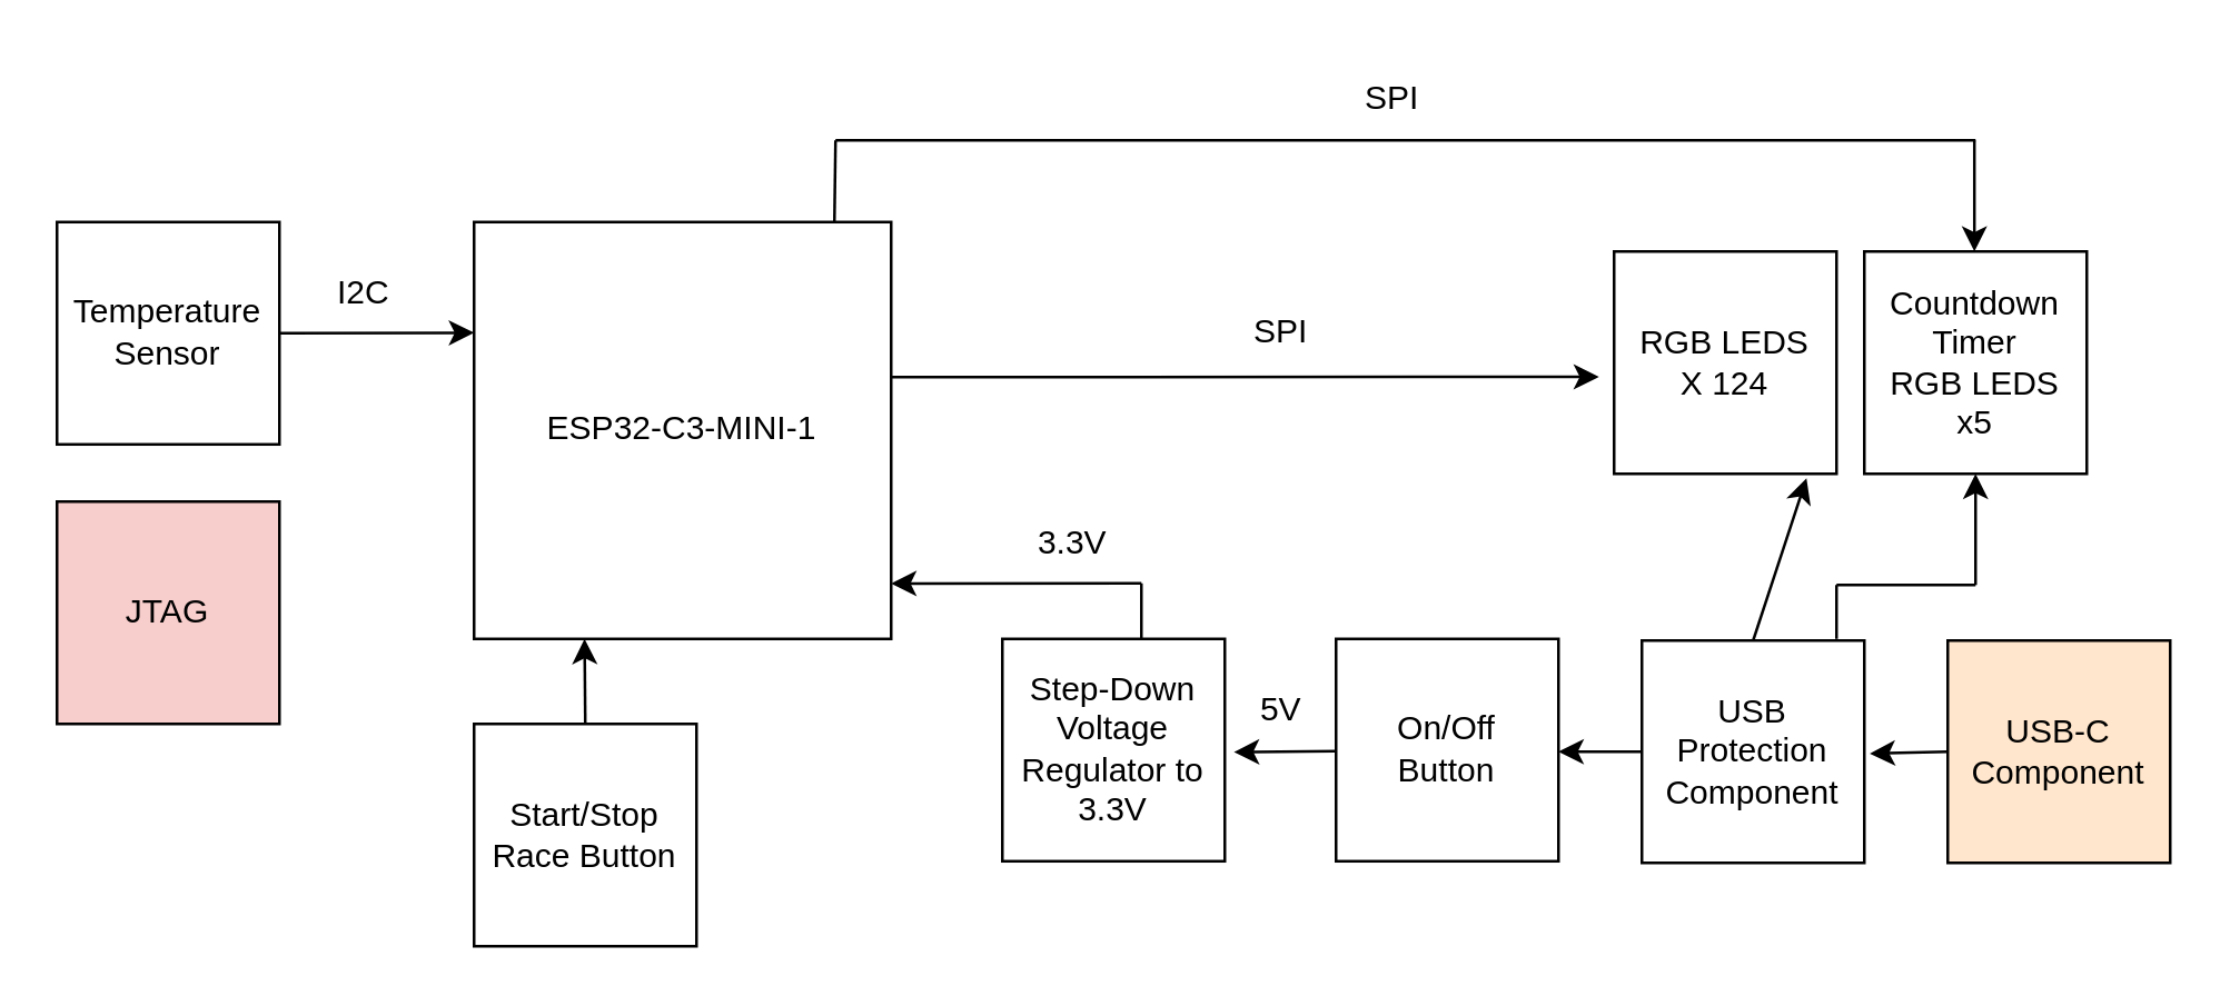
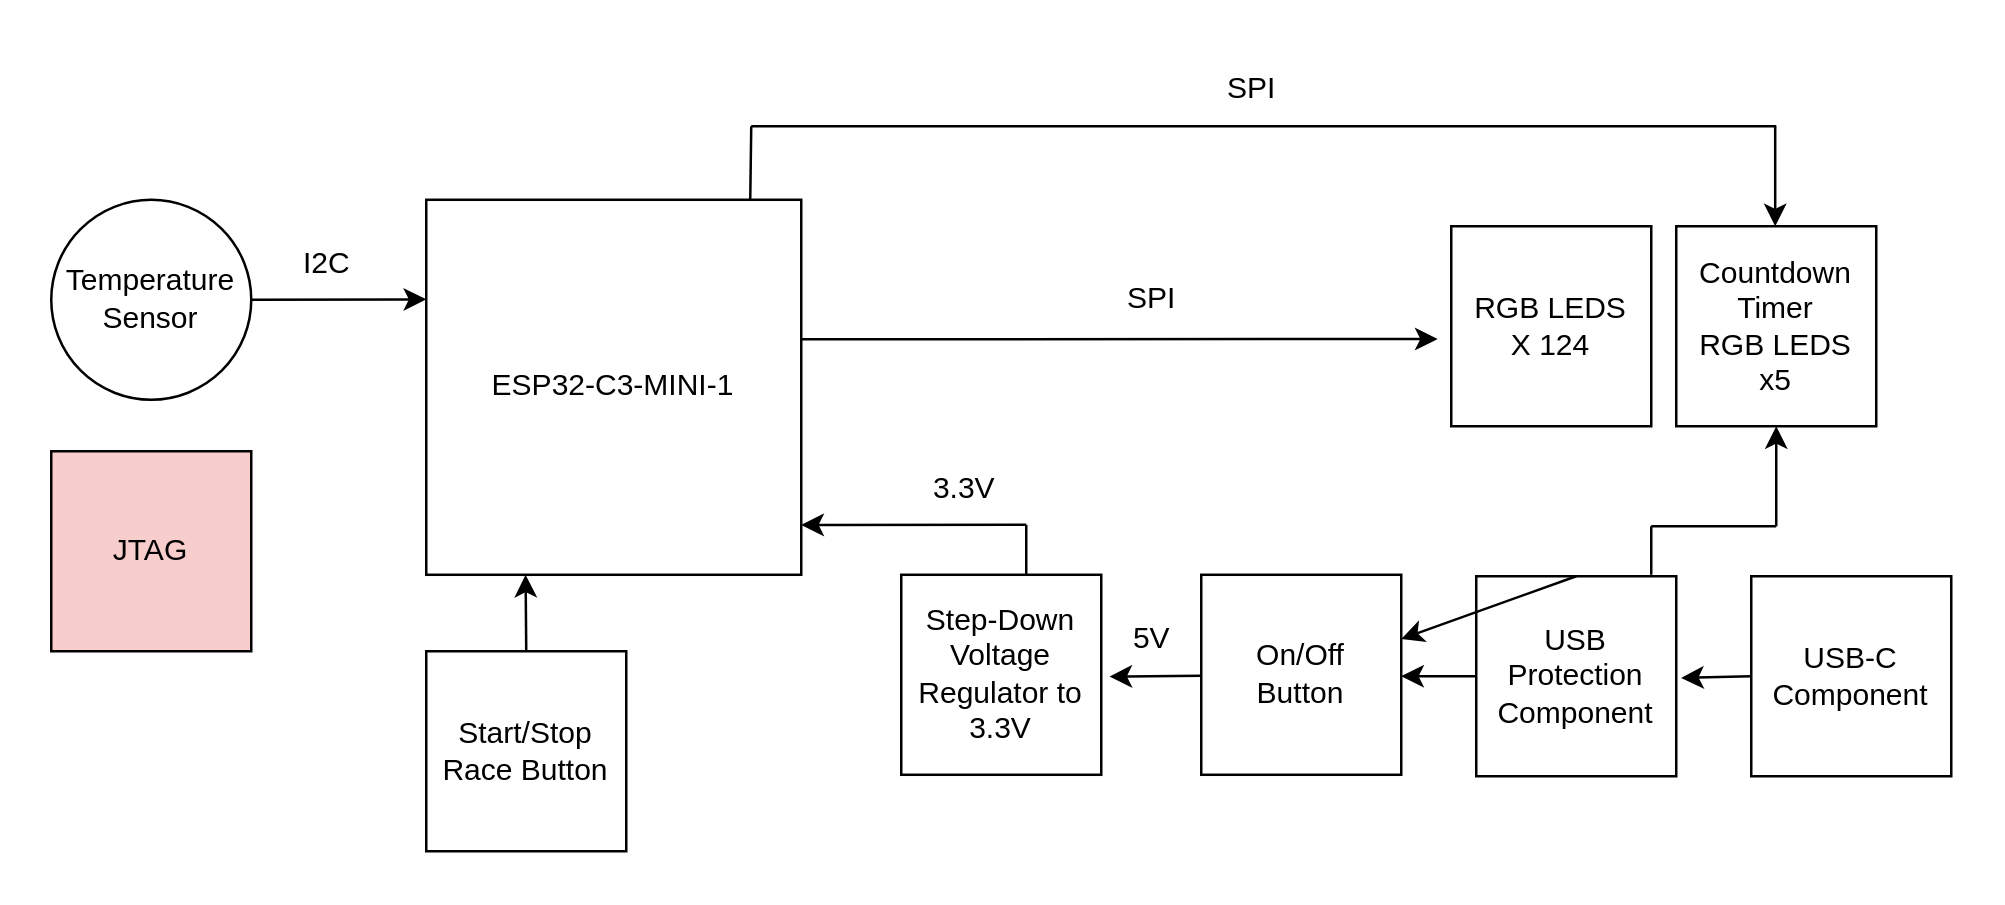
  <mxCell id="0" />
  <mxCell id="1" parent="0" />
  <mxCell id="2" value="ESP32-C3-MINI-1" style="whiteSpace=wrap;html=1;aspect=fixed;" parent="1" vertex="1"><mxGeometry x="170" y="79.41" width="150" height="150" as="geometry" /></mxCell>
- <mxCell id="3" value="USB-C&lt;div&gt;Component&lt;/div&gt;" style="whiteSpace=wrap;html=1;aspect=fixed;fillColor=#ffe6cc;" parent="1" vertex="1"><mxGeometry x="700" y="230" width="80" height="80" as="geometry" /></mxCell>
+ <mxCell id="3" value="USB-C&lt;div&gt;Component&lt;/div&gt;" style="whiteSpace=wrap;html=1;aspect=fixed;" parent="1" vertex="1"><mxGeometry x="700" y="230" width="80" height="80" as="geometry" /></mxCell>
  <mxCell id="4" value="" style="endArrow=classic;html=1;rounded=0;entryX=0.549;entryY=1.023;entryDx=0;entryDy=0;entryPerimeter=0;" parent="1" edge="1"><mxGeometry width="50" height="50" relative="1" as="geometry"><mxPoint x="700" y="270" as="sourcePoint" /><mxPoint x="671.96" y="270.69" as="targetPoint" /></mxGeometry></mxCell>
  <mxCell id="5" value="USB Protection&lt;div&gt;Component&lt;/div&gt;" style="whiteSpace=wrap;html=1;aspect=fixed;" parent="1" vertex="1"><mxGeometry x="590" y="230" width="80" height="80" as="geometry" /></mxCell>
  <mxCell id="6" value="RGB LEDS&lt;div&gt;X 124&lt;/div&gt;" style="whiteSpace=wrap;html=1;aspect=fixed;" parent="1" vertex="1"><mxGeometry x="580" y="90" width="80" height="80" as="geometry" /></mxCell>
- <mxCell id="7" value="" style="endArrow=classic;html=1;rounded=0;exitX=0.5;exitY=0;exitDx=0;exitDy=0;entryX=0.865;entryY=1.02;entryDx=0;entryDy=0;entryPerimeter=0;" parent="1" source="5" target="6" edge="1"><mxGeometry width="50" height="50" relative="1" as="geometry"><mxPoint x="599.5" y="220" as="sourcePoint" /><mxPoint x="599.5" y="170" as="targetPoint" /></mxGeometry></mxCell>
+ <mxCell id="7" value="" style="endArrow=classic;html=1;rounded=0;exitX=0.5;exitY=0;exitDx=0;exitDy=0;" parent="1" source="5" target="10" edge="1"><mxGeometry width="50" height="50" relative="1" as="geometry"><mxPoint x="599.5" y="220" as="sourcePoint" /><mxPoint x="599.5" y="170" as="targetPoint" /></mxGeometry></mxCell>
  <mxCell id="8" value="Step-Down Voltage Regulator to 3.3V" style="whiteSpace=wrap;html=1;aspect=fixed;" parent="1" vertex="1"><mxGeometry x="360" y="229.41" width="80" height="80" as="geometry" /></mxCell>
  <mxCell id="9" value="" style="endArrow=classic;html=1;rounded=0;entryX=1;entryY=0.867;entryDx=0;entryDy=0;entryPerimeter=0;" parent="1" target="2" edge="1"><mxGeometry width="50" height="50" relative="1" as="geometry"><mxPoint x="410" y="209.41" as="sourcePoint" /><mxPoint x="230" y="209.41" as="targetPoint" /></mxGeometry></mxCell>
  <mxCell id="10" value="On/Off&lt;div&gt;Button&lt;/div&gt;" style="whiteSpace=wrap;html=1;aspect=fixed;" parent="1" vertex="1"><mxGeometry x="480" y="229.41" width="80" height="80" as="geometry" /></mxCell>
  <mxCell id="11" value="Start/Stop&lt;div&gt;Race Button&lt;/div&gt;" style="whiteSpace=wrap;html=1;aspect=fixed;" parent="1" vertex="1"><mxGeometry x="170" y="260" width="80" height="80" as="geometry" /></mxCell>
  <mxCell id="12" value="Countdown&lt;div&gt;Timer&lt;/div&gt;&lt;div&gt;RGB LEDS&lt;/div&gt;&lt;div&gt;x5&lt;/div&gt;" style="whiteSpace=wrap;html=1;aspect=fixed;" parent="1" vertex="1"><mxGeometry x="670" y="90" width="80" height="80" as="geometry" /></mxCell>
  <mxCell id="13" value="" style="endArrow=none;html=1;rounded=0;" parent="1" edge="1"><mxGeometry width="50" height="50" relative="1" as="geometry"><mxPoint x="660" y="210" as="sourcePoint" /><mxPoint x="710" y="210" as="targetPoint" /><Array as="points"><mxPoint x="710" y="210" /></Array></mxGeometry></mxCell>
  <mxCell id="14" value="" style="endArrow=classic;html=1;rounded=0;entryX=0.5;entryY=1;entryDx=0;entryDy=0;" parent="1" target="12" edge="1"><mxGeometry width="50" height="50" relative="1" as="geometry"><mxPoint x="710" y="210" as="sourcePoint" /><mxPoint x="710" y="180" as="targetPoint" /></mxGeometry></mxCell>
  <mxCell id="15" value="" style="endArrow=none;html=1;rounded=0;" parent="1" edge="1"><mxGeometry width="50" height="50" relative="1" as="geometry"><mxPoint x="410" y="229.41" as="sourcePoint" /><mxPoint x="410" y="209.41" as="targetPoint" /></mxGeometry></mxCell>
  <mxCell id="16" value="&lt;div&gt;JTAG&lt;/div&gt;" style="whiteSpace=wrap;html=1;aspect=fixed;fillColor=#f8cecc;" parent="1" vertex="1"><mxGeometry x="20" y="180" width="80" height="80" as="geometry" /></mxCell>
- <mxCell id="17" value="Temperature&lt;div&gt;Sensor&lt;/div&gt;" style="whiteSpace=wrap;html=1;aspect=fixed;" parent="1" vertex="1"><mxGeometry x="20" y="79.41" width="80" height="80" as="geometry" /></mxCell>
+ <mxCell id="17" value="Temperature&lt;div&gt;Sensor&lt;/div&gt;" style="ellipse;whiteSpace=wrap;html=1;aspect=fixed;" parent="1" vertex="1"><mxGeometry x="20" y="79.41" width="80" height="80" as="geometry" /></mxCell>
  <mxCell id="18" value="" style="endArrow=classic;html=1;rounded=0;" parent="1" edge="1"><mxGeometry width="50" height="50" relative="1" as="geometry"><mxPoint x="210" y="260" as="sourcePoint" /><mxPoint x="209.73" y="229.41" as="targetPoint" /></mxGeometry></mxCell>
  <mxCell id="19" value="" style="endArrow=classic;html=1;rounded=0;exitX=0;exitY=0.5;exitDx=0;exitDy=0;entryX=-0.068;entryY=0.564;entryDx=0;entryDy=0;entryPerimeter=0;" parent="1" target="6" edge="1"><mxGeometry width="50" height="50" relative="1" as="geometry"><mxPoint x="320" y="135.2" as="sourcePoint" /><mxPoint x="510" y="134.41" as="targetPoint" /></mxGeometry></mxCell>
  <mxCell id="20" value="" style="endArrow=classic;html=1;rounded=0;entryX=1;entryY=0.507;entryDx=0;entryDy=0;entryPerimeter=0;" parent="1" target="10" edge="1"><mxGeometry width="50" height="50" relative="1" as="geometry"><mxPoint x="590" y="270" as="sourcePoint" /><mxPoint x="570" y="270" as="targetPoint" /></mxGeometry></mxCell>
  <mxCell id="21" value="" style="endArrow=classic;html=1;rounded=0;entryX=1.041;entryY=0.509;entryDx=0;entryDy=0;entryPerimeter=0;" parent="1" target="8" edge="1"><mxGeometry width="50" height="50" relative="1" as="geometry"><mxPoint x="480" y="269.8" as="sourcePoint" /><mxPoint x="450" y="269.8" as="targetPoint" /></mxGeometry></mxCell>
  <mxCell id="22" value="" style="endArrow=classic;html=1;rounded=0;exitX=1;exitY=0.5;exitDx=0;exitDy=0;" parent="1" source="17" edge="1"><mxGeometry width="50" height="50" relative="1" as="geometry"><mxPoint x="110" y="120" as="sourcePoint" /><mxPoint x="170" y="119.25" as="targetPoint" /></mxGeometry></mxCell>
  <mxCell id="23" value="5V" style="text;html=1;align=center;verticalAlign=middle;resizable=0;points=[];autosize=1;strokeColor=none;fillColor=none;" parent="1" vertex="1"><mxGeometry x="440" y="240" width="40" height="30" as="geometry" /></mxCell>
  <mxCell id="24" value="3.3V" style="text;html=1;align=center;verticalAlign=middle;resizable=0;points=[];autosize=1;strokeColor=none;fillColor=none;" parent="1" vertex="1"><mxGeometry x="360" y="180" width="50" height="30" as="geometry" /></mxCell>
  <mxCell id="25" value="SPI" style="text;html=1;align=center;verticalAlign=middle;resizable=0;points=[];autosize=1;strokeColor=none;fillColor=none;" parent="1" vertex="1"><mxGeometry x="440" y="104.41" width="40" height="30" as="geometry" /></mxCell>
  <mxCell id="26" value="" style="endArrow=none;html=1;rounded=0;" parent="1" edge="1"><mxGeometry width="50" height="50" relative="1" as="geometry"><mxPoint x="300" y="50" as="sourcePoint" /><mxPoint x="710" y="50" as="targetPoint" /></mxGeometry></mxCell>
  <mxCell id="27" value="SPI" style="text;html=1;align=center;verticalAlign=middle;resizable=0;points=[];autosize=1;strokeColor=none;fillColor=none;" parent="1" vertex="1"><mxGeometry x="480" y="20" width="40" height="30" as="geometry" /></mxCell>
  <mxCell id="28" value="I2C" style="text;html=1;align=center;verticalAlign=middle;resizable=0;points=[];autosize=1;strokeColor=none;fillColor=none;" parent="1" vertex="1"><mxGeometry x="110" y="90" width="40" height="30" as="geometry" /></mxCell>
  <mxCell id="29" value="" style="endArrow=none;html=1;rounded=0;" parent="1" edge="1"><mxGeometry width="50" height="50" relative="1" as="geometry"><mxPoint x="660" y="229.41" as="sourcePoint" /><mxPoint x="660" y="210" as="targetPoint" /></mxGeometry></mxCell>
  <mxCell id="30" value="" style="endArrow=classic;html=1;rounded=0;" parent="1" edge="1"><mxGeometry width="50" height="50" relative="1" as="geometry"><mxPoint x="709.58" y="50" as="sourcePoint" /><mxPoint x="709.58" y="90" as="targetPoint" /></mxGeometry></mxCell>
  <mxCell id="31" value="" style="endArrow=none;html=1;rounded=0;exitX=0.864;exitY=-0.001;exitDx=0;exitDy=0;exitPerimeter=0;" parent="1" source="2" edge="1"><mxGeometry width="50" height="50" relative="1" as="geometry"><mxPoint x="250" y="100" as="sourcePoint" /><mxPoint x="300" y="50" as="targetPoint" /></mxGeometry></mxCell>
